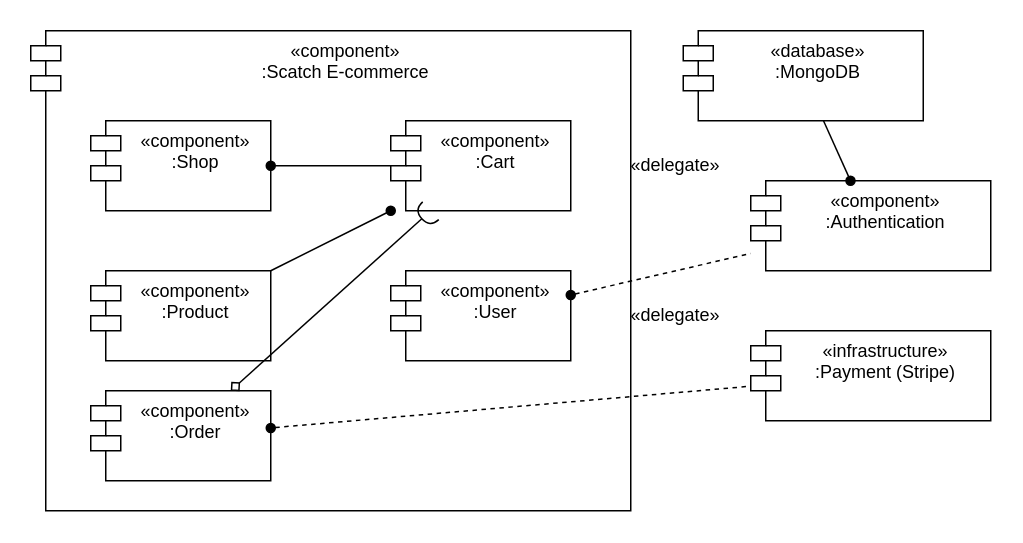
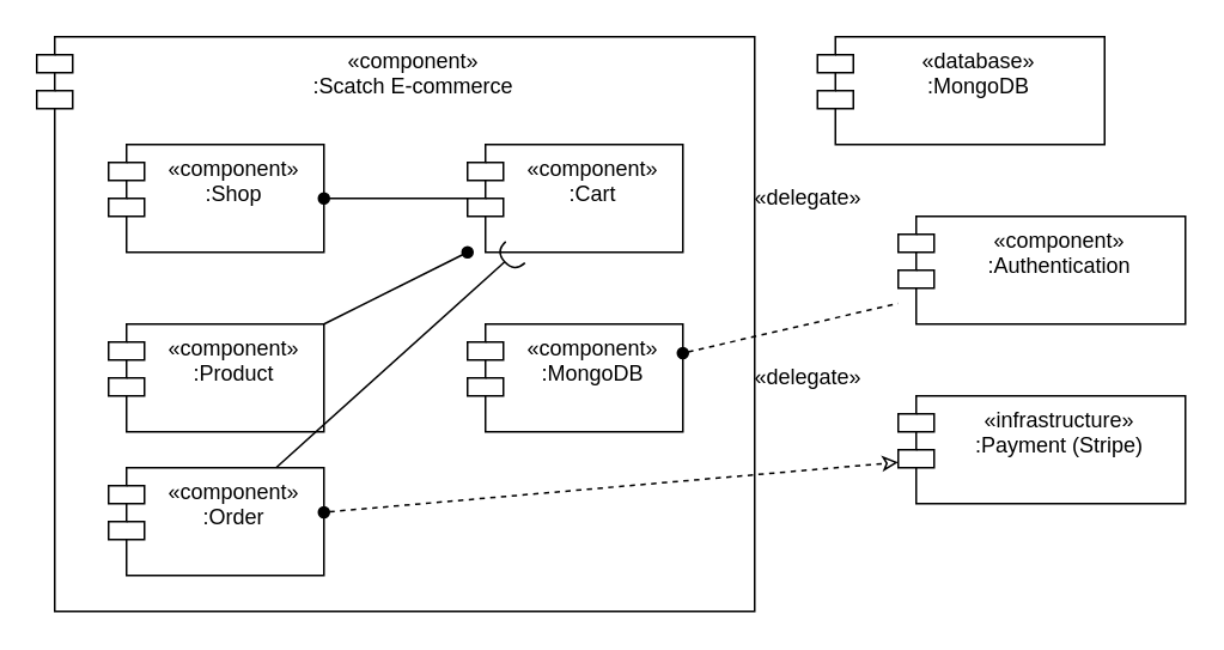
  <mxCell id="0" />
  <mxCell id="1" parent="0" />
  <mxCell id="2" value="«component»&#10;:Scatch E-commerce" style="shape=module;align=left;spacingLeft=20;align=center;verticalAlign=top;whiteSpace=wrap;html=1;" parent="1" vertex="1"><mxGeometry x="20" y="20" width="400" height="320" as="geometry" /></mxCell>
  <mxCell id="3" value="«component»&#10;:Shop" style="shape=module;align=left;spacingLeft=20;align=center;verticalAlign=top;whiteSpace=wrap;html=1;" parent="2" vertex="1"><mxGeometry x="40" y="60" width="120" height="60" as="geometry" /></mxCell>
  <mxCell id="4" value="«component»&#10;:Cart" style="shape=module;align=left;spacingLeft=20;align=center;verticalAlign=top;whiteSpace=wrap;html=1;" parent="2" vertex="1"><mxGeometry x="240" y="60" width="120" height="60" as="geometry" /></mxCell>
  <mxCell id="5" value="«component»&#10;:Product" style="shape=module;align=left;spacingLeft=20;align=center;verticalAlign=top;whiteSpace=wrap;html=1;" parent="2" vertex="1"><mxGeometry x="40" y="160" width="120" height="60" as="geometry" /></mxCell>
- <mxCell id="6" value="«component»&#10;:User" style="shape=module;align=left;spacingLeft=20;align=center;verticalAlign=top;whiteSpace=wrap;html=1;" parent="2" vertex="1"><mxGeometry x="240" y="160" width="120" height="60" as="geometry" /></mxCell>
+ <mxCell id="6" value="«component»&#10;:MongoDB" style="shape=module;align=left;spacingLeft=20;align=center;verticalAlign=top;whiteSpace=wrap;html=1;" parent="2" vertex="1"><mxGeometry x="240" y="160" width="120" height="60" as="geometry" /></mxCell>
  <mxCell id="7" value="«component»&#10;:Order" style="shape=module;align=left;spacingLeft=20;align=center;verticalAlign=top;whiteSpace=wrap;html=1;" parent="2" vertex="1"><mxGeometry x="40" y="240" width="120" height="60" as="geometry" /></mxCell>
  <mxCell id="8" value="«database»&#10;:MongoDB" style="shape=module;align=left;spacingLeft=20;align=center;verticalAlign=top;whiteSpace=wrap;html=1;" parent="1" vertex="1"><mxGeometry x="455" y="20" width="160" height="60" as="geometry" /></mxCell>
  <mxCell id="9" value="«component»&#10;:Authentication" style="shape=module;align=left;spacingLeft=20;align=center;verticalAlign=top;whiteSpace=wrap;html=1;" parent="1" vertex="1"><mxGeometry x="500" y="120" width="160" height="60" as="geometry" /></mxCell>
  <mxCell id="10" value="«infrastructure»&#10;:Payment (Stripe)" style="shape=module;align=left;spacingLeft=20;align=center;verticalAlign=top;whiteSpace=wrap;html=1;" parent="1" vertex="1"><mxGeometry x="500" y="220" width="160" height="60" as="geometry" /></mxCell>
  <mxCell id="11" value="" style="endArrow=none;html=1;rounded=0;align=center;verticalAlign=top;endFill=0;labelBackgroundColor=none;endSize=6;startArrow=oval;startFill=1;" parent="1" source="3" target="4" edge="1"><mxGeometry relative="1" as="geometry" /></mxCell>
  <mxCell id="12" value="" style="endArrow=none;html=1;rounded=0;align=center;verticalAlign=top;endFill=0;labelBackgroundColor=none;endSize=6;startArrow=oval;startFill=1;" parent="1" source="4" target="5" edge="1"><mxGeometry relative="1" as="geometry" /></mxCell>
- <mxCell id="13" value="" style="endArrow=diamond;html=1;rounded=0;align=center;verticalAlign=top;endFill=0;labelBackgroundColor=none;endSize=6;startArrow=halfCircle;startFill=0;" parent="1" source="4" target="7" edge="1"><mxGeometry relative="1" as="geometry" /></mxCell>
+ <mxCell id="13" value="" style="endArrow=none;html=1;rounded=0;align=center;verticalAlign=top;endFill=0;labelBackgroundColor=none;endSize=6;startArrow=halfCircle;startFill=0;" parent="1" source="4" target="7" edge="1"><mxGeometry relative="1" as="geometry" /></mxCell>
  <mxCell id="14" value="" style="endArrow=none;html=1;rounded=0;align=center;verticalAlign=top;endFill=0;labelBackgroundColor=none;endSize=6;startArrow=oval;startFill=1;dashed=1;" parent="1" source="6" target="9" edge="1"><mxGeometry relative="1" as="geometry" /></mxCell>
- <mxCell id="15" value="" style="endArrow=none;html=1;rounded=0;align=center;verticalAlign=top;endFill=0;labelBackgroundColor=none;endSize=6;startArrow=oval;startFill=1;" parent="1" source="9" target="8" edge="1"><mxGeometry relative="1" as="geometry" /></mxCell>
- <mxCell id="16" value="" style="endArrow=none;html=1;rounded=0;align=center;verticalAlign=top;endFill=0;labelBackgroundColor=none;endSize=6;startArrow=oval;startFill=1;dashed=1;" parent="1" source="7" target="10" edge="1"><mxGeometry relative="1" as="geometry" /></mxCell>
+ <mxCell id="16" value="" style="endArrow=classic;html=1;rounded=0;align=center;verticalAlign=top;endFill=0;labelBackgroundColor=none;endSize=6;startArrow=oval;startFill=1;dashed=1;" parent="1" source="7" target="10" edge="1"><mxGeometry relative="1" as="geometry" /></mxCell>
  <mxCell id="17" value="«delegate»" style="text;html=1;strokeColor=none;fillColor=none;align=center;verticalAlign=middle;whiteSpace=wrap;rounded=0;" parent="1" vertex="1"><mxGeometry x="420" y="100" width="60" height="20" as="geometry" /></mxCell>
  <mxCell id="18" value="«delegate»" style="text;html=1;strokeColor=none;fillColor=none;align=center;verticalAlign=middle;whiteSpace=wrap;rounded=0;" parent="1" vertex="1"><mxGeometry x="420" y="200" width="60" height="20" as="geometry" /></mxCell>
